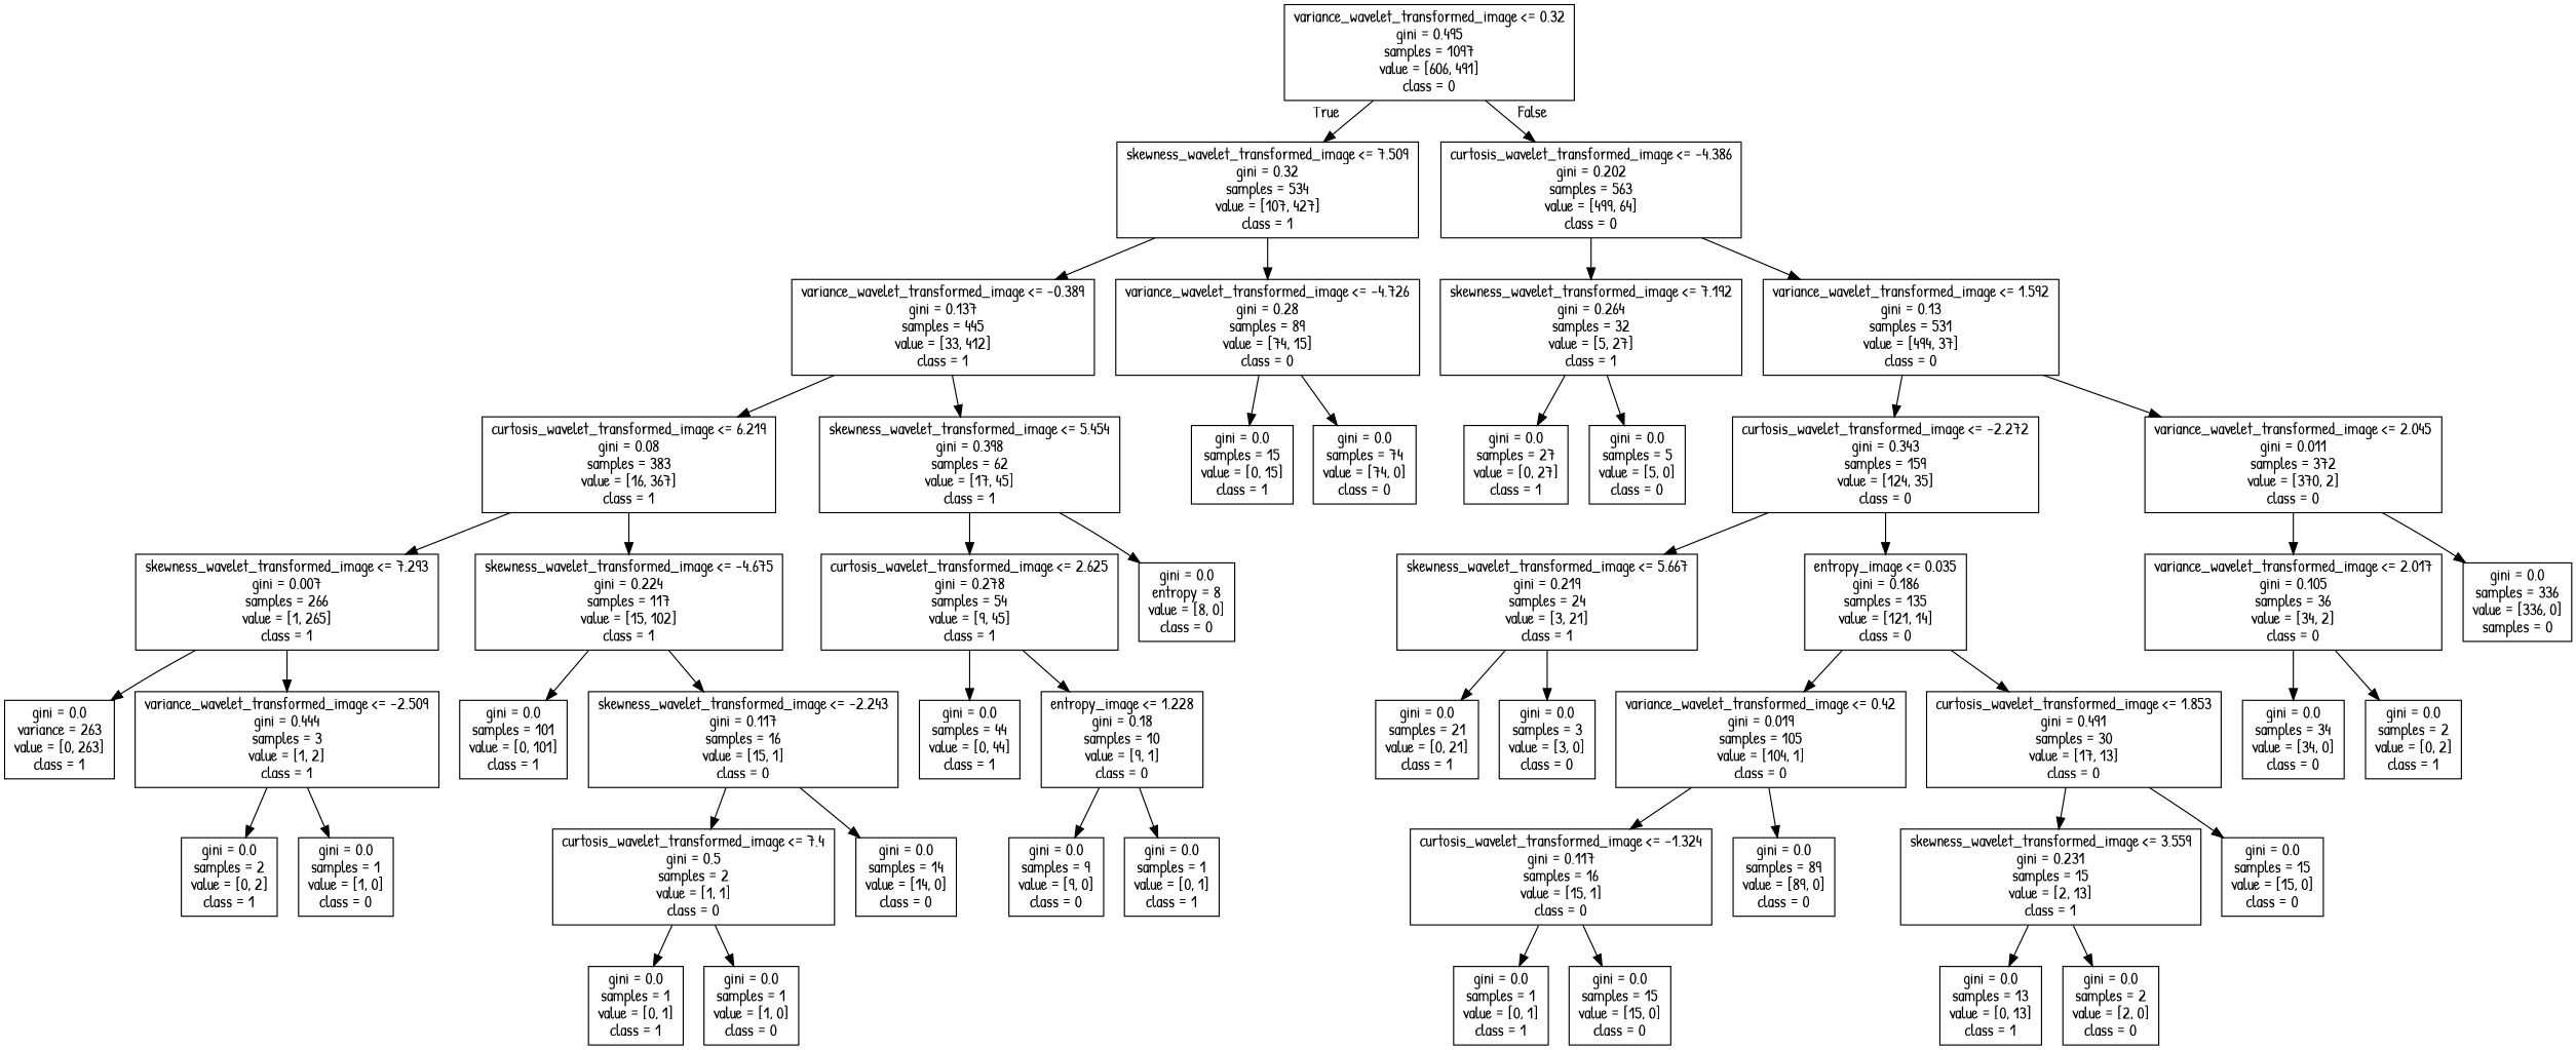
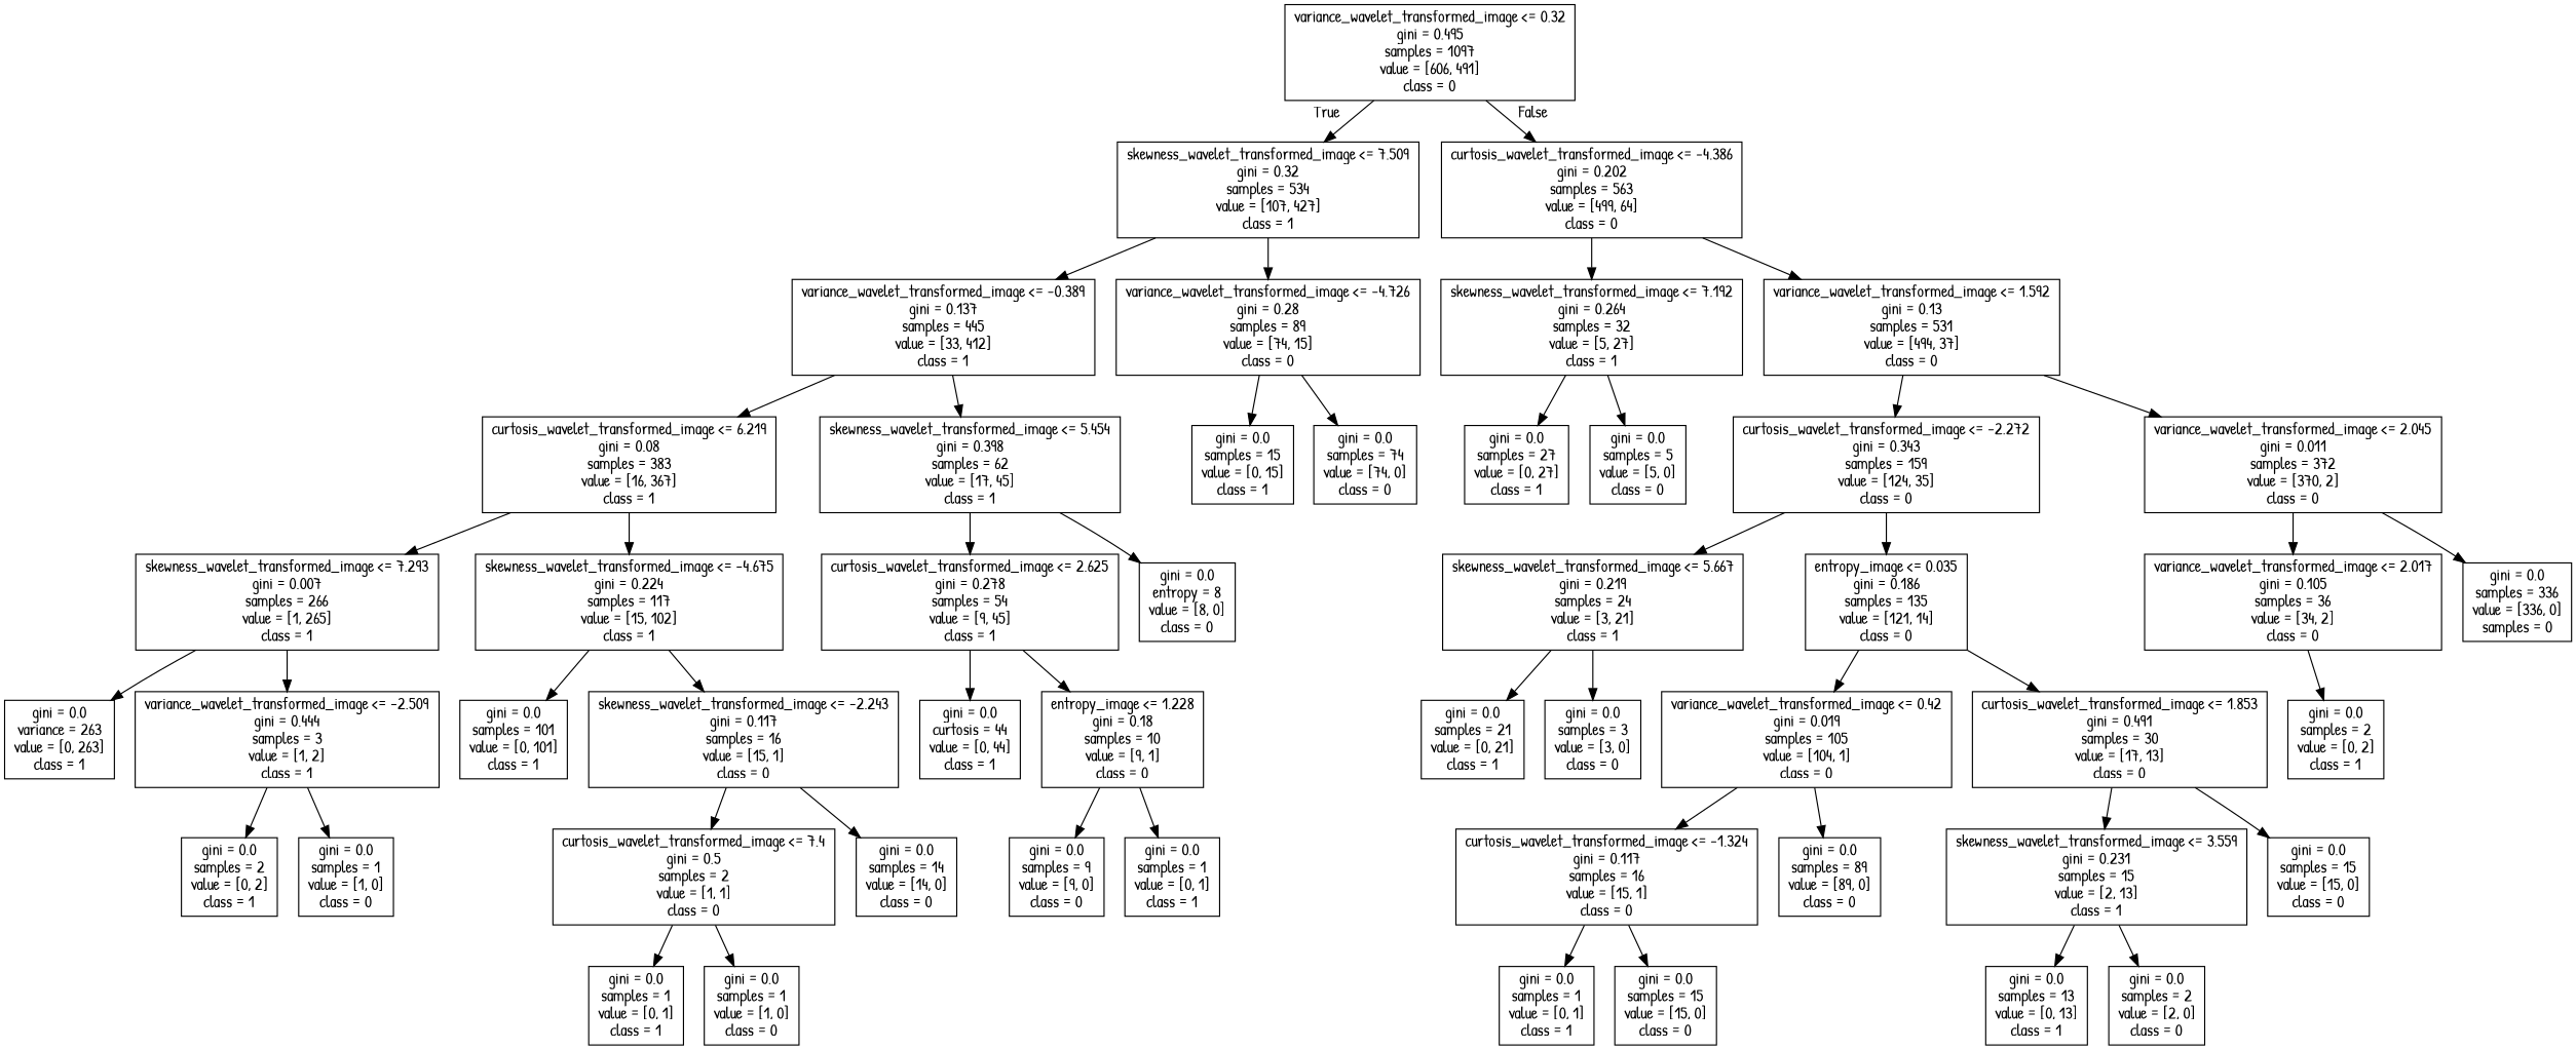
  digraph {
    fontname="Patrick Hand"
    node [fontname="Patrick Hand" shape=box]
    edge [fontname="Patrick Hand"]
    n1 [label="variance_wavelet_transformed_image <= 0.32\ngini = 0.495\nsamples = 1097\nvalue = [606, 491]\nclass = 0"]
    n2 [label="skewness_wavelet_transformed_image <= 7.509\ngini = 0.32\nsamples = 534\nvalue = [107, 427]\nclass = 1"]
    n3 [label="curtosis_wavelet_transformed_image <= -4.386\ngini = 0.202\nsamples = 563\nvalue = [499, 64]\nclass = 0"]
    n4 [label="variance_wavelet_transformed_image <= -0.389\ngini = 0.137\nsamples = 445\nvalue = [33, 412]\nclass = 1"]
    n5 [label="variance_wavelet_transformed_image <= -4.726\ngini = 0.28\nsamples = 89\nvalue = [74, 15]\nclass = 0"]
    n6 [label="skewness_wavelet_transformed_image <= 7.192\ngini = 0.264\nsamples = 32\nvalue = [5, 27]\nclass = 1"]
    n7 [label="variance_wavelet_transformed_image <= 1.592\ngini = 0.13\nsamples = 531\nvalue = [494, 37]\nclass = 0"]
    n8 [label="curtosis_wavelet_transformed_image <= 6.219\ngini = 0.08\nsamples = 383\nvalue = [16, 367]\nclass = 1"]
    n9 [label="skewness_wavelet_transformed_image <= 5.454\ngini = 0.398\nsamples = 62\nvalue = [17, 45]\nclass = 1"]
    n10 [label="gini = 0.0\nsamples = 15\nvalue = [0, 15]\nclass = 1"]
    n11 [label="gini = 0.0\nsamples = 74\nvalue = [74, 0]\nclass = 0"]
    n12 [label="skewness_wavelet_transformed_image <= 7.293\ngini = 0.007\nsamples = 266\nvalue = [1, 265]\nclass = 1"]
    n13 [label="skewness_wavelet_transformed_image <= -4.675\ngini = 0.224\nsamples = 117\nvalue = [15, 102]\nclass = 1"]
    n14 [label="curtosis_wavelet_transformed_image <= 2.625\ngini = 0.278\nsamples = 54\nvalue = [9, 45]\nclass = 1"]
    n15 [label="gini = 0.0\nentropy = 8\nvalue = [8, 0]\nclass = 0"]
    n16 [label="gini = 0.0\nvariance = 263\nvalue = [0, 263]\nclass = 1"]
    n17 [label="variance_wavelet_transformed_image <= -2.509\ngini = 0.444\nsamples = 3\nvalue = [1, 2]\nclass = 1"]
    n18 [label="gini = 0.0\nsamples = 101\nvalue = [0, 101]\nclass = 1"]
    n19 [label="skewness_wavelet_transformed_image <= -2.243\ngini = 0.117\nsamples = 16\nvalue = [15, 1]\nclass = 0"]
    n20 [label="gini = 0.0\nsamples = 2\nvalue = [0, 2]\nclass = 1"]
    n21 [label="gini = 0.0\nsamples = 1\nvalue = [1, 0]\nclass = 0"]
    n22 [label="curtosis_wavelet_transformed_image <= 7.4\ngini = 0.5\nsamples = 2\nvalue = [1, 1]\nclass = 0"]
    n23 [label="gini = 0.0\nsamples = 14\nvalue = [14, 0]\nclass = 0"]
    n24 [label="gini = 0.0\nsamples = 1\nvalue = [0, 1]\nclass = 1"]
    n25 [label="gini = 0.0\nsamples = 1\nvalue = [1, 0]\nclass = 0"]
-   n26 [label="gini = 0.0\nsamples = 44\nvalue = [0, 44]\nclass = 1"]
+   n26 [label="gini = 0.0\ncurtosis = 44\nvalue = [0, 44]\nclass = 1"]
    n27 [label="entropy_image <= 1.228\ngini = 0.18\nsamples = 10\nvalue = [9, 1]\nclass = 0"]
    n28 [label="gini = 0.0\nsamples = 9\nvalue = [9, 0]\nclass = 0"]
    n29 [label="gini = 0.0\nsamples = 1\nvalue = [0, 1]\nclass = 1"]
    n30 [label="gini = 0.0\nsamples = 27\nvalue = [0, 27]\nclass = 1"]
    n31 [label="gini = 0.0\nsamples = 5\nvalue = [5, 0]\nclass = 0"]
    n32 [label="curtosis_wavelet_transformed_image <= -2.272\ngini = 0.343\nsamples = 159\nvalue = [124, 35]\nclass = 0"]
    n33 [label="variance_wavelet_transformed_image <= 2.045\ngini = 0.011\nsamples = 372\nvalue = [370, 2]\nclass = 0"]
    n34 [label="skewness_wavelet_transformed_image <= 5.667\ngini = 0.219\nsamples = 24\nvalue = [3, 21]\nclass = 1"]
    n35 [label="entropy_image <= 0.035\ngini = 0.186\nsamples = 135\nvalue = [121, 14]\nclass = 0"]
    n36 [label="variance_wavelet_transformed_image <= 2.017\ngini = 0.105\nsamples = 36\nvalue = [34, 2]\nclass = 0"]
    n37 [label="gini = 0.0\nsamples = 336\nvalue = [336, 0]\nsamples = 0"]
    n38 [label="gini = 0.0\nsamples = 21\nvalue = [0, 21]\nclass = 1"]
    n39 [label="gini = 0.0\nsamples = 3\nvalue = [3, 0]\nclass = 0"]
    n40 [label="variance_wavelet_transformed_image <= 0.42\ngini = 0.019\nsamples = 105\nvalue = [104, 1]\nclass = 0"]
    n41 [label="curtosis_wavelet_transformed_image <= 1.853\ngini = 0.491\nsamples = 30\nvalue = [17, 13]\nclass = 0"]
    n42 [label="curtosis_wavelet_transformed_image <= -1.324\ngini = 0.117\nsamples = 16\nvalue = [15, 1]\nclass = 0"]
    n43 [label="gini = 0.0\nsamples = 89\nvalue = [89, 0]\nclass = 0"]
    n44 [label="skewness_wavelet_transformed_image <= 3.559\ngini = 0.231\nsamples = 15\nvalue = [2, 13]\nclass = 1"]
    n45 [label="gini = 0.0\nsamples = 15\nvalue = [15, 0]\nclass = 0"]
    n46 [label="gini = 0.0\nsamples = 1\nvalue = [0, 1]\nclass = 1"]
    n47 [label="gini = 0.0\nsamples = 15\nvalue = [15, 0]\nclass = 0"]
    n48 [label="gini = 0.0\nsamples = 13\nvalue = [0, 13]\nclass = 1"]
    n49 [label="gini = 0.0\nsamples = 2\nvalue = [2, 0]\nclass = 0"]
-   n50 [label="gini = 0.0\nsamples = 34\nvalue = [34, 0]\nclass = 0"]
    n51 [label="gini = 0.0\nsamples = 2\nvalue = [0, 2]\nclass = 1"]
    n1 -> n2 [headlabel=True labelangle=45 labeldistance=2.5]
    n1 -> n3 [headlabel=False labelangle=-45 labeldistance=2.5]
    n2 -> n4
    n2 -> n5
    n3 -> n6
    n3 -> n7
    n4 -> n8
    n4 -> n9
    n5 -> n10
    n5 -> n11
    n6 -> n30
    n6 -> n31
    n7 -> n32
    n7 -> n33
    n8 -> n12
    n8 -> n13
    n9 -> n14
    n9 -> n15
    n12 -> n16
    n12 -> n17
    n13 -> n18
    n13 -> n19
    n14 -> n26
    n14 -> n27
    n17 -> n20
    n17 -> n21
    n19 -> n22
    n19 -> n23
    n22 -> n24
    n22 -> n25
    n27 -> n28
    n27 -> n29
    n32 -> n34
    n32 -> n35
    n33 -> n36
    n33 -> n37
    n34 -> n38
    n34 -> n39
    n35 -> n40
    n35 -> n41
-   n36 -> n50
    n36 -> n51
    n40 -> n42
    n40 -> n43
    n41 -> n44
    n41 -> n45
    n42 -> n46
    n42 -> n47
    n44 -> n48
    n44 -> n49
  }
